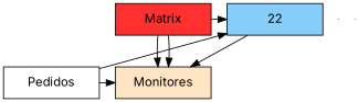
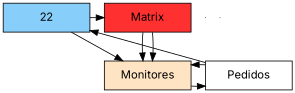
  digraph {
    fontname=Inter
    node [fontname=Inter shape=box]
    edge [fontname=Inter]
    n1 [fillcolor=firebrick1 group=1 label=Matrix style=filled width=1.5]
    n2 [fillcolor=lightskyblue group=2 label=22 style=filled width=1.5]
    n3 [fillcolor=bisque1 group=1 label=Monitores style=filled width=1.5]
    n4 [group=2 label=Pedidos width=1.5]
    e0 [shape=point width=0]
    e1 [shape=point width=0]
    subgraph sub_1 {
      rank=same
      n1
      n2
    }
    subgraph sub_2 {
      rank=same
      n3
      n4
    }
-   n1 -> n2
+   n2 -> n1
    n1 -> n3
    n1 -> n3
    n2 -> n3
+   n3 -> n4
    n4 -> n2
    n4 -> n3
  }
